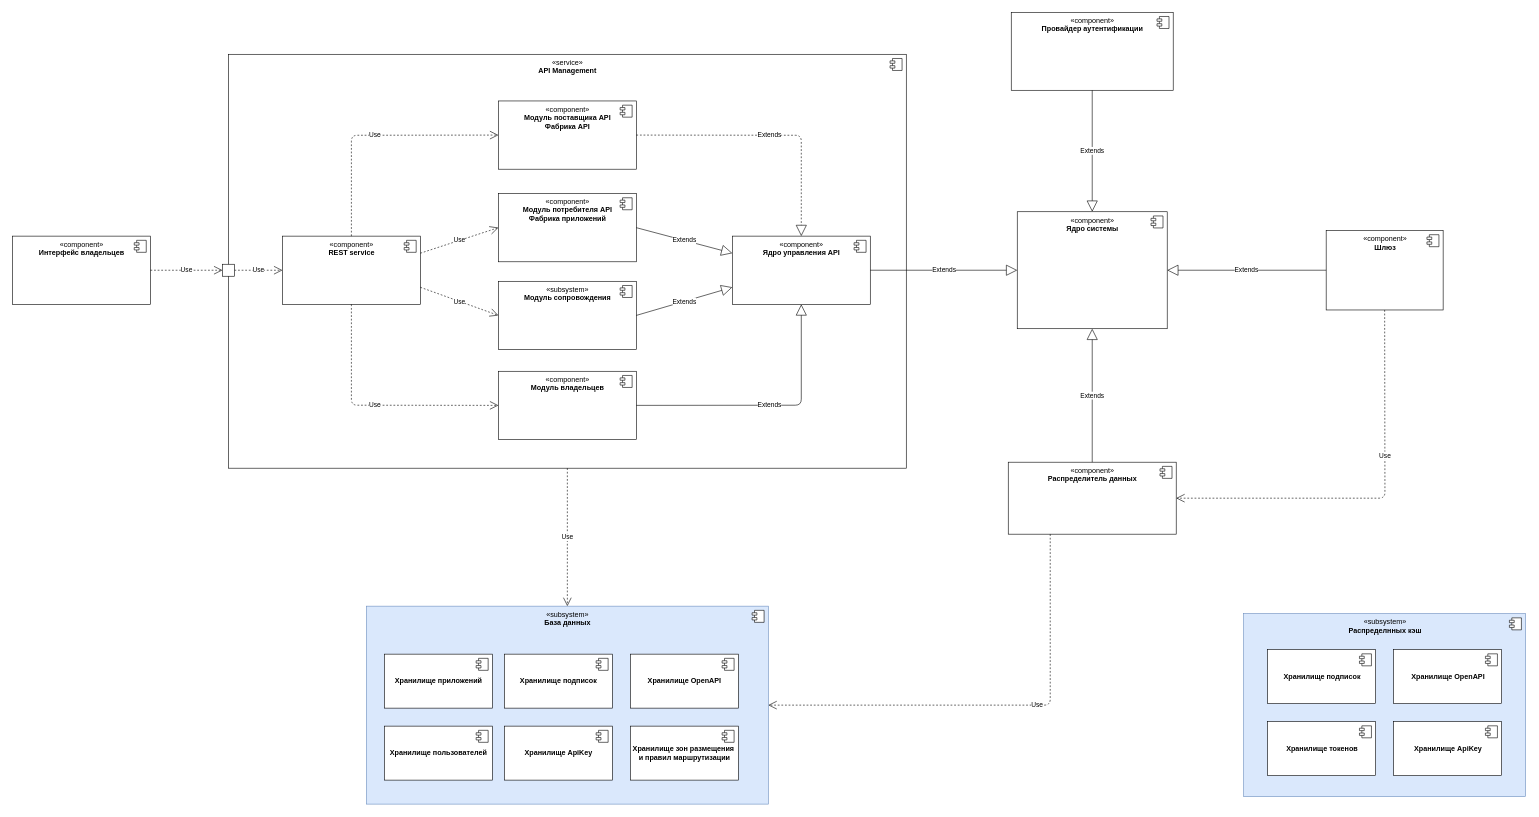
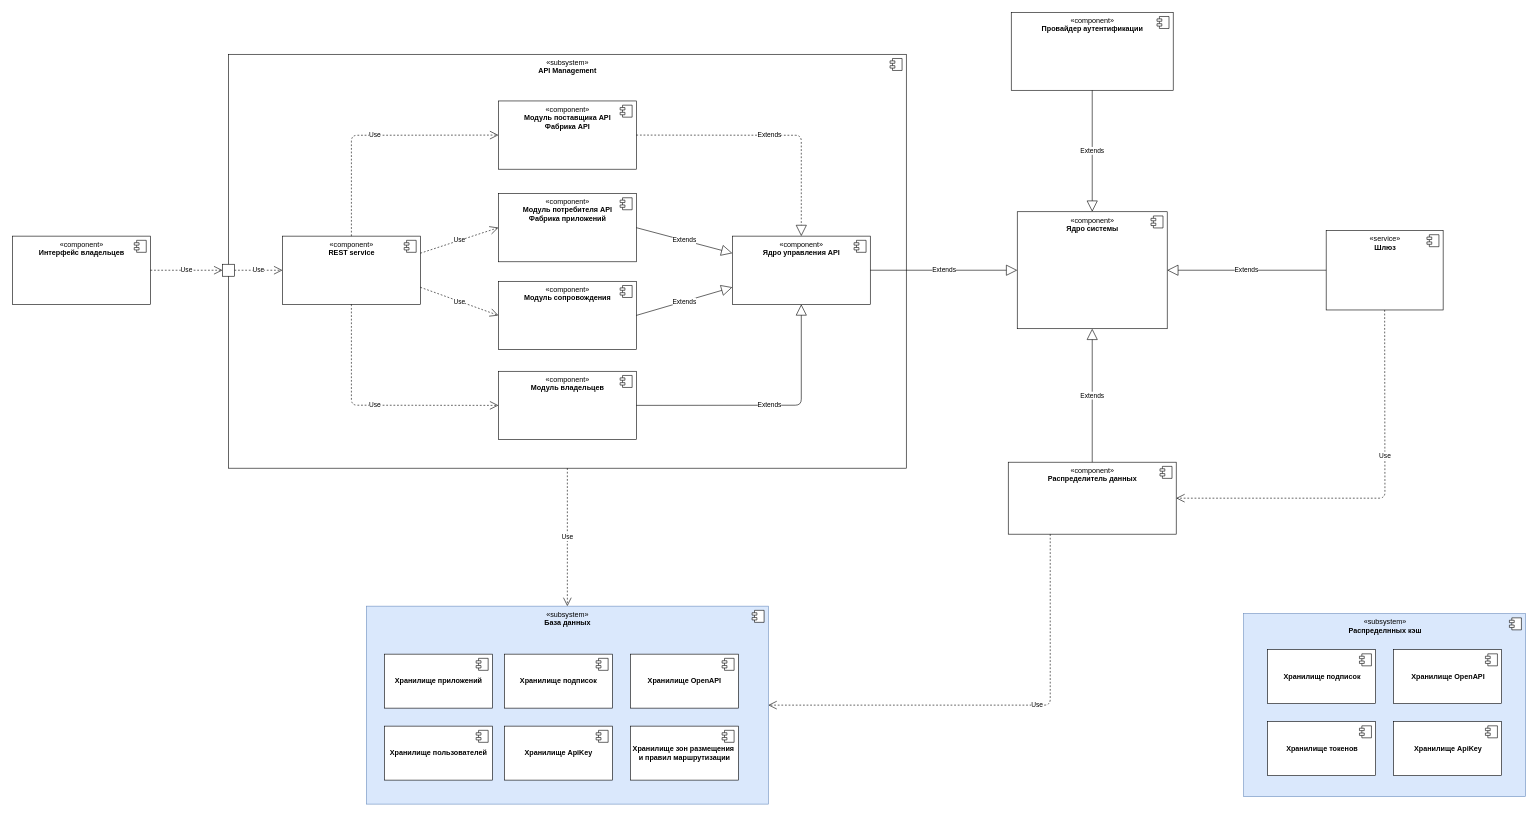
  <mxCell id="0" />
  <mxCell id="1" parent="0" />
- <mxCell id="2" value="«service»&lt;br&gt;&lt;b&gt;API Management&lt;/b&gt;" style="html=1;dropTarget=0;verticalAlign=top;" parent="1" vertex="1"><mxGeometry x="380" y="90" width="1130" height="690" as="geometry" /></mxCell>
+ <mxCell id="2" value="«subsystem»&lt;br&gt;&lt;b&gt;API Management&lt;/b&gt;" style="html=1;dropTarget=0;verticalAlign=top;" parent="1" vertex="1"><mxGeometry x="380" y="90" width="1130" height="690" as="geometry" /></mxCell>
  <mxCell id="3" value="" style="shape=module;jettyWidth=8;jettyHeight=4;" parent="2" vertex="1"><mxGeometry x="1" width="20" height="20" relative="1" as="geometry"><mxPoint x="-27" y="7" as="offset" /></mxGeometry></mxCell>
- <mxCell id="4" value="&lt;div align=&quot;center&quot;&gt;«component»&lt;/div&gt;&lt;div align=&quot;center&quot;&gt;&lt;b&gt;Шлюз&lt;/b&gt;&lt;br&gt;&lt;/div&gt;" style="html=1;dropTarget=0;align=center;horizontal=1;verticalAlign=top;" parent="1" vertex="1"><mxGeometry x="2210" y="383.75" width="195" height="132.5" as="geometry" /></mxCell>
+ <mxCell id="4" value="&lt;div align=&quot;center&quot;&gt;«service»&lt;/div&gt;&lt;div align=&quot;center&quot;&gt;&lt;b&gt;Шлюз&lt;/b&gt;&lt;br&gt;&lt;/div&gt;" style="html=1;dropTarget=0;align=center;horizontal=1;verticalAlign=top;" parent="1" vertex="1"><mxGeometry x="2210" y="383.75" width="195" height="132.5" as="geometry" /></mxCell>
  <mxCell id="5" value="" style="shape=module;jettyWidth=8;jettyHeight=4;" parent="4" vertex="1"><mxGeometry x="1" width="20" height="20" relative="1" as="geometry"><mxPoint x="-27" y="7" as="offset" /></mxGeometry></mxCell>
  <mxCell id="6" value="«subsystem»&lt;br&gt;&lt;b&gt;База данных&lt;br&gt;&lt;/b&gt;" style="html=1;dropTarget=0;verticalAlign=top;fillColor=#dae8fc;strokeColor=#6c8ebf;" parent="1" vertex="1"><mxGeometry x="610" y="1010" width="670" height="330" as="geometry" /></mxCell>
  <mxCell id="7" value="" style="shape=module;jettyWidth=8;jettyHeight=4;" parent="6" vertex="1"><mxGeometry x="1" width="20" height="20" relative="1" as="geometry"><mxPoint x="-27" y="7" as="offset" /></mxGeometry></mxCell>
  <mxCell id="8" value="«subsystem»&lt;br&gt;&lt;b&gt;Распределнных кэш &lt;br&gt;&lt;/b&gt;" style="html=1;dropTarget=0;verticalAlign=top;fillColor=#dae8fc;strokeColor=#6c8ebf;" parent="1" vertex="1"><mxGeometry x="2072.5" y="1022.5" width="470" height="305" as="geometry" /></mxCell>
  <mxCell id="9" value="" style="shape=module;jettyWidth=8;jettyHeight=4;" parent="8" vertex="1"><mxGeometry x="1" width="20" height="20" relative="1" as="geometry"><mxPoint x="-27" y="7" as="offset" /></mxGeometry></mxCell>
  <mxCell id="10" value="&lt;div align=&quot;center&quot;&gt;«component»&lt;/div&gt;&lt;div align=&quot;center&quot;&gt;&lt;b&gt;Ядро управления API&lt;/b&gt;&lt;br&gt;&lt;/div&gt;" style="html=1;dropTarget=0;align=center;horizontal=1;verticalAlign=top;" parent="1" vertex="1"><mxGeometry x="1220" y="393.13" width="230" height="113.75" as="geometry" /></mxCell>
  <mxCell id="11" value="" style="shape=module;jettyWidth=8;jettyHeight=4;" parent="10" vertex="1"><mxGeometry x="1" width="20" height="20" relative="1" as="geometry"><mxPoint x="-27" y="7" as="offset" /></mxGeometry></mxCell>
  <mxCell id="12" value="&lt;b&gt;Хранилище приложений&lt;br&gt;&lt;/b&gt;" style="html=1;dropTarget=0;verticalAlign=middle;" parent="1" vertex="1"><mxGeometry x="640" y="1090" width="180" height="90" as="geometry" /></mxCell>
  <mxCell id="13" value="" style="shape=module;jettyWidth=8;jettyHeight=4;" parent="12" vertex="1"><mxGeometry x="1" width="20" height="20" relative="1" as="geometry"><mxPoint x="-27" y="7" as="offset" /></mxGeometry></mxCell>
  <mxCell id="14" value="&lt;b&gt;Хранилище подписок&lt;br&gt;&lt;/b&gt;" style="html=1;dropTarget=0;verticalAlign=middle;" parent="1" vertex="1"><mxGeometry x="840" y="1090" width="180" height="90" as="geometry" /></mxCell>
  <mxCell id="15" value="" style="shape=module;jettyWidth=8;jettyHeight=4;" parent="14" vertex="1"><mxGeometry x="1" width="20" height="20" relative="1" as="geometry"><mxPoint x="-27" y="7" as="offset" /></mxGeometry></mxCell>
  <mxCell id="16" value="&lt;b&gt;Хранилище OpenAPI&lt;br&gt;&lt;/b&gt;" style="html=1;dropTarget=0;verticalAlign=middle;" parent="1" vertex="1"><mxGeometry x="1050" y="1090" width="180" height="90" as="geometry" /></mxCell>
  <mxCell id="17" value="" style="shape=module;jettyWidth=8;jettyHeight=4;" parent="16" vertex="1"><mxGeometry x="1" width="20" height="20" relative="1" as="geometry"><mxPoint x="-27" y="7" as="offset" /></mxGeometry></mxCell>
  <mxCell id="18" value="&lt;b&gt;Хранилище пользователей&lt;br&gt;&lt;/b&gt;" style="html=1;dropTarget=0;verticalAlign=middle;" parent="1" vertex="1"><mxGeometry x="640" y="1210" width="180" height="90" as="geometry" /></mxCell>
  <mxCell id="19" value="" style="shape=module;jettyWidth=8;jettyHeight=4;" parent="18" vertex="1"><mxGeometry x="1" width="20" height="20" relative="1" as="geometry"><mxPoint x="-27" y="7" as="offset" /></mxGeometry></mxCell>
  <mxCell id="20" value="&lt;div align=&quot;center&quot;&gt;«component»&lt;/div&gt;&lt;div align=&quot;center&quot;&gt;&lt;b&gt;Провайдер аутентификации&lt;br&gt;&lt;/b&gt;&lt;/div&gt;" style="html=1;dropTarget=0;align=center;horizontal=1;verticalAlign=top;" parent="1" vertex="1"><mxGeometry x="1685" y="20" width="270" height="130" as="geometry" /></mxCell>
  <mxCell id="21" value="" style="shape=module;jettyWidth=8;jettyHeight=4;" parent="20" vertex="1"><mxGeometry x="1" width="20" height="20" relative="1" as="geometry"><mxPoint x="-27" y="7" as="offset" /></mxGeometry></mxCell>
  <mxCell id="22" value="&lt;b&gt;Хранилище подписок&lt;br&gt;&lt;/b&gt;" style="html=1;dropTarget=0;verticalAlign=middle;" parent="1" vertex="1"><mxGeometry x="2112.5" y="1082.5" width="180" height="90" as="geometry" /></mxCell>
  <mxCell id="23" value="" style="shape=module;jettyWidth=8;jettyHeight=4;" parent="22" vertex="1"><mxGeometry x="1" width="20" height="20" relative="1" as="geometry"><mxPoint x="-27" y="7" as="offset" /></mxGeometry></mxCell>
  <mxCell id="24" value="&lt;b&gt;Хранилище OpenAPI&lt;br&gt;&lt;/b&gt;" style="html=1;dropTarget=0;verticalAlign=middle;" parent="1" vertex="1"><mxGeometry x="2322.5" y="1082.5" width="180" height="90" as="geometry" /></mxCell>
  <mxCell id="25" value="" style="shape=module;jettyWidth=8;jettyHeight=4;" parent="24" vertex="1"><mxGeometry x="1" width="20" height="20" relative="1" as="geometry"><mxPoint x="-27" y="7" as="offset" /></mxGeometry></mxCell>
  <mxCell id="26" value="&lt;b&gt;Хранилище токенов&lt;br&gt;&lt;/b&gt;" style="html=1;dropTarget=0;verticalAlign=middle;" parent="1" vertex="1"><mxGeometry x="2112.5" y="1202.5" width="180" height="90" as="geometry" /></mxCell>
  <mxCell id="27" value="" style="shape=module;jettyWidth=8;jettyHeight=4;" parent="26" vertex="1"><mxGeometry x="1" width="20" height="20" relative="1" as="geometry"><mxPoint x="-27" y="7" as="offset" /></mxGeometry></mxCell>
  <mxCell id="28" value="&lt;b&gt;Хранилище ApiKey&lt;br&gt;&lt;/b&gt;" style="html=1;dropTarget=0;verticalAlign=middle;" parent="1" vertex="1"><mxGeometry x="2322.5" y="1202.5" width="180" height="90" as="geometry" /></mxCell>
  <mxCell id="29" value="" style="shape=module;jettyWidth=8;jettyHeight=4;" parent="28" vertex="1"><mxGeometry x="1" width="20" height="20" relative="1" as="geometry"><mxPoint x="-27" y="7" as="offset" /></mxGeometry></mxCell>
  <mxCell id="30" value="&lt;b&gt;Хранилище ApiKey&lt;br&gt;&lt;/b&gt;" style="html=1;dropTarget=0;verticalAlign=middle;" parent="1" vertex="1"><mxGeometry x="840" y="1210" width="180" height="90" as="geometry" /></mxCell>
  <mxCell id="31" value="" style="shape=module;jettyWidth=8;jettyHeight=4;" parent="30" vertex="1"><mxGeometry x="1" width="20" height="20" relative="1" as="geometry"><mxPoint x="-27" y="7" as="offset" /></mxGeometry></mxCell>
  <mxCell id="32" value="«component»&lt;br&gt;&lt;b&gt;Распределитель данных&lt;br&gt;&lt;/b&gt;" style="html=1;dropTarget=0;verticalAlign=top;" parent="1" vertex="1"><mxGeometry x="1680" y="770" width="280" height="120" as="geometry" /></mxCell>
  <mxCell id="33" value="" style="shape=module;jettyWidth=8;jettyHeight=4;" parent="32" vertex="1"><mxGeometry x="1" width="20" height="20" relative="1" as="geometry"><mxPoint x="-27" y="7" as="offset" /></mxGeometry></mxCell>
  <mxCell id="34" value="«component»&lt;br&gt;&lt;b&gt;Ядро системы&lt;/b&gt;" style="html=1;dropTarget=0;verticalAlign=top;" parent="1" vertex="1"><mxGeometry x="1695" y="352.5" width="250" height="195" as="geometry" /></mxCell>
  <mxCell id="35" value="" style="shape=module;jettyWidth=8;jettyHeight=4;" parent="34" vertex="1"><mxGeometry x="1" width="20" height="20" relative="1" as="geometry"><mxPoint x="-27" y="7" as="offset" /></mxGeometry></mxCell>
  <mxCell id="36" value="&lt;div align=&quot;center&quot;&gt;«component»&lt;/div&gt;&lt;div align=&quot;center&quot;&gt;&lt;b&gt;Модуль поставщика API&lt;/b&gt;&lt;/div&gt;&lt;div align=&quot;center&quot;&gt;&lt;b&gt;Фабрика API&lt;/b&gt;&lt;/div&gt;" style="html=1;dropTarget=0;align=center;horizontal=1;verticalAlign=top;" parent="1" vertex="1"><mxGeometry x="830" y="167.81" width="230" height="113.75" as="geometry" /></mxCell>
  <mxCell id="37" value="" style="shape=module;jettyWidth=8;jettyHeight=4;" parent="36" vertex="1"><mxGeometry x="1" width="20" height="20" relative="1" as="geometry"><mxPoint x="-27" y="7" as="offset" /></mxGeometry></mxCell>
  <mxCell id="38" value="&lt;div align=&quot;center&quot;&gt;«component»&lt;/div&gt;&lt;div align=&quot;center&quot;&gt;&lt;b&gt;Модуль потребителя API&lt;/b&gt;&lt;/div&gt;&lt;div align=&quot;center&quot;&gt;&lt;b&gt;Фабрика приложений&lt;/b&gt;&lt;/div&gt;" style="html=1;dropTarget=0;align=center;horizontal=1;verticalAlign=top;" parent="1" vertex="1"><mxGeometry x="830" y="322.18" width="230" height="113.75" as="geometry" /></mxCell>
  <mxCell id="39" value="" style="shape=module;jettyWidth=8;jettyHeight=4;" parent="38" vertex="1"><mxGeometry x="1" width="20" height="20" relative="1" as="geometry"><mxPoint x="-27" y="7" as="offset" /></mxGeometry></mxCell>
- <mxCell id="40" value="&lt;div align=&quot;center&quot;&gt;«subsystem»&lt;/div&gt;&lt;div align=&quot;center&quot;&gt;&lt;b&gt;Модуль сопровождения&lt;/b&gt;&lt;/div&gt;" style="html=1;dropTarget=0;align=center;horizontal=1;verticalAlign=top;" parent="1" vertex="1"><mxGeometry x="830" y="468.43" width="230" height="113.75" as="geometry" /></mxCell>
+ <mxCell id="40" value="&lt;div align=&quot;center&quot;&gt;«component»&lt;/div&gt;&lt;div align=&quot;center&quot;&gt;&lt;b&gt;Модуль сопровождения&lt;/b&gt;&lt;/div&gt;" style="html=1;dropTarget=0;align=center;horizontal=1;verticalAlign=top;" parent="1" vertex="1"><mxGeometry x="830" y="468.43" width="230" height="113.75" as="geometry" /></mxCell>
  <mxCell id="41" value="" style="shape=module;jettyWidth=8;jettyHeight=4;" parent="40" vertex="1"><mxGeometry x="1" width="20" height="20" relative="1" as="geometry"><mxPoint x="-27" y="7" as="offset" /></mxGeometry></mxCell>
  <mxCell id="42" value="&lt;div align=&quot;center&quot;&gt;«component»&lt;/div&gt;&lt;div align=&quot;center&quot;&gt;&lt;b&gt;Модуль владельцев&lt;/b&gt;&lt;/div&gt;" style="html=1;dropTarget=0;align=center;horizontal=1;verticalAlign=top;" parent="1" vertex="1"><mxGeometry x="830" y="618.43" width="230" height="113.75" as="geometry" /></mxCell>
  <mxCell id="43" value="" style="shape=module;jettyWidth=8;jettyHeight=4;" parent="42" vertex="1"><mxGeometry x="1" width="20" height="20" relative="1" as="geometry"><mxPoint x="-27" y="7" as="offset" /></mxGeometry></mxCell>
  <mxCell id="44" value="&lt;div align=&quot;center&quot;&gt;«component»&lt;/div&gt;&lt;div align=&quot;center&quot;&gt;&lt;b&gt;Интерфейс владельцев&lt;/b&gt;&lt;/div&gt;" style="html=1;dropTarget=0;align=center;horizontal=1;verticalAlign=top;" parent="1" vertex="1"><mxGeometry x="20" y="393.13" width="230" height="113.75" as="geometry" /></mxCell>
  <mxCell id="45" value="" style="shape=module;jettyWidth=8;jettyHeight=4;" parent="44" vertex="1"><mxGeometry x="1" width="20" height="20" relative="1" as="geometry"><mxPoint x="-27" y="7" as="offset" /></mxGeometry></mxCell>
  <mxCell id="46" value="Use" style="endArrow=open;endSize=12;dashed=1;html=1;exitX=0.25;exitY=1;exitDx=0;exitDy=0;entryX=1;entryY=0.5;entryDx=0;entryDy=0;" parent="1" source="32" target="6" edge="1"><mxGeometry x="-0.186" width="160" relative="1" as="geometry"><mxPoint x="1580" y="1070.005" as="sourcePoint" /><mxPoint x="1825" y="1070" as="targetPoint" /><Array as="points"><mxPoint x="1750" y="1175" /></Array><mxPoint y="-1" as="offset" /></mxGeometry></mxCell>
  <mxCell id="47" value="Extends" style="endArrow=block;endSize=16;endFill=0;html=1;exitX=0.5;exitY=0;exitDx=0;exitDy=0;entryX=0.5;entryY=1;entryDx=0;entryDy=0;" parent="1" source="32" target="34" edge="1"><mxGeometry width="160" relative="1" as="geometry"><mxPoint x="1840" y="570" as="sourcePoint" /><mxPoint x="2000" y="570" as="targetPoint" /></mxGeometry></mxCell>
  <mxCell id="48" value="Extends" style="endArrow=block;endSize=16;endFill=0;html=1;exitX=0;exitY=0.5;exitDx=0;exitDy=0;entryX=1;entryY=0.5;entryDx=0;entryDy=0;" parent="1" source="4" target="34" edge="1"><mxGeometry width="160" relative="1" as="geometry"><mxPoint x="2090" y="658.43" as="sourcePoint" /><mxPoint x="2090" y="435.93" as="targetPoint" /></mxGeometry></mxCell>
  <mxCell id="49" value="Extends" style="endArrow=block;endSize=16;endFill=0;html=1;exitX=0.5;exitY=1;exitDx=0;exitDy=0;entryX=0.5;entryY=0;entryDx=0;entryDy=0;" parent="1" source="20" target="34" edge="1"><mxGeometry width="160" relative="1" as="geometry"><mxPoint x="2195" y="280.13" as="sourcePoint" /><mxPoint x="1930" y="280.13" as="targetPoint" /></mxGeometry></mxCell>
  <mxCell id="50" value="Extends" style="endArrow=block;endSize=16;endFill=0;html=1;exitX=1;exitY=0.5;exitDx=0;exitDy=0;entryX=0;entryY=0.5;entryDx=0;entryDy=0;" parent="1" source="10" target="34" edge="1"><mxGeometry width="160" relative="1" as="geometry"><mxPoint x="1620" y="424.06" as="sourcePoint" /><mxPoint x="1620" y="626.56" as="targetPoint" /></mxGeometry></mxCell>
  <mxCell id="51" value="Extends" style="endArrow=block;endSize=16;endFill=0;html=1;entryX=0.5;entryY=1;entryDx=0;entryDy=0;exitX=1;exitY=0.5;exitDx=0;exitDy=0;" parent="1" source="42" target="10" edge="1"><mxGeometry width="160" relative="1" as="geometry"><mxPoint x="1130" y="677.505" as="sourcePoint" /><mxPoint x="1340" y="540" as="targetPoint" /><Array as="points"><mxPoint x="1335" y="675" /></Array></mxGeometry></mxCell>
  <mxCell id="52" value="Extends" style="endArrow=block;endSize=16;endFill=0;html=1;exitX=1;exitY=0.5;exitDx=0;exitDy=0;entryX=0.5;entryY=0;entryDx=0;entryDy=0;dashed=1;" parent="1" source="36" target="10" edge="1"><mxGeometry width="160" relative="1" as="geometry"><mxPoint x="1110" y="322.178" as="sourcePoint" /><mxPoint x="1335" y="380" as="targetPoint" /><Array as="points"><mxPoint x="1335" y="225" /></Array></mxGeometry></mxCell>
  <mxCell id="53" value="Extends" style="endArrow=block;endSize=16;endFill=0;html=1;exitX=1;exitY=0.5;exitDx=0;exitDy=0;entryX=0;entryY=0.25;entryDx=0;entryDy=0;" parent="1" source="38" target="10" edge="1"><mxGeometry width="160" relative="1" as="geometry"><mxPoint x="1070" y="234.685" as="sourcePoint" /><mxPoint x="1345" y="403.13" as="targetPoint" /></mxGeometry></mxCell>
  <mxCell id="54" value="Extends" style="endArrow=block;endSize=16;endFill=0;html=1;exitX=1;exitY=0.5;exitDx=0;exitDy=0;entryX=0;entryY=0.75;entryDx=0;entryDy=0;" parent="1" source="40" target="10" edge="1"><mxGeometry width="160" relative="1" as="geometry"><mxPoint x="1070" y="389.055" as="sourcePoint" /><mxPoint x="1230" y="431.568" as="targetPoint" /></mxGeometry></mxCell>
  <mxCell id="55" value="Use" style="endArrow=open;endSize=12;dashed=1;html=1;exitX=1;exitY=0.5;exitDx=0;exitDy=0;entryX=0;entryY=0.5;entryDx=0;entryDy=0;" parent="1" source="60" target="62" edge="1"><mxGeometry width="160" relative="1" as="geometry"><mxPoint x="580" y="224.685" as="sourcePoint" /><mxPoint x="810" y="410" as="targetPoint" /></mxGeometry></mxCell>
  <mxCell id="56" value="Use" style="endArrow=open;endSize=12;dashed=1;html=1;exitX=0.5;exitY=1;exitDx=0;exitDy=0;entryX=1;entryY=0.5;entryDx=0;entryDy=0;" parent="1" source="4" target="32" edge="1"><mxGeometry x="-0.263" width="160" relative="1" as="geometry"><mxPoint x="2112.5" y="580.75" as="sourcePoint" /><mxPoint x="2272.5" y="580.75" as="targetPoint" /><Array as="points"><mxPoint x="2308" y="830" /></Array><mxPoint y="-1" as="offset" /></mxGeometry></mxCell>
  <mxCell id="57" value="Use" style="endArrow=open;endSize=12;dashed=1;html=1;exitX=0.5;exitY=1;exitDx=0;exitDy=0;entryX=0.5;entryY=0;entryDx=0;entryDy=0;" parent="1" source="2" target="6" edge="1"><mxGeometry width="160" relative="1" as="geometry"><mxPoint x="1480" y="820" as="sourcePoint" /><mxPoint x="1640" y="820" as="targetPoint" /></mxGeometry></mxCell>
  <mxCell id="58" value="&lt;b&gt;Хранилище зон размещения&amp;nbsp;&lt;br&gt;и правил маршрутизации&lt;br&gt;&lt;/b&gt;" style="html=1;dropTarget=0;verticalAlign=middle;" vertex="1" parent="1"><mxGeometry x="1050" y="1210" width="180" height="90" as="geometry" /></mxCell>
  <mxCell id="59" value="" style="shape=module;jettyWidth=8;jettyHeight=4;" vertex="1" parent="58"><mxGeometry x="1" width="20" height="20" relative="1" as="geometry"><mxPoint x="-27" y="7" as="offset" /></mxGeometry></mxCell>
  <mxCell id="60" value="" style="whiteSpace=wrap;html=1;aspect=fixed;" vertex="1" parent="1"><mxGeometry x="370" y="440.01" width="20" height="20" as="geometry" /></mxCell>
  <mxCell id="61" value="Use" style="endArrow=open;endSize=12;dashed=1;html=1;exitX=1;exitY=0.5;exitDx=0;exitDy=0;entryX=0;entryY=0.5;entryDx=0;entryDy=0;" edge="1" parent="1" source="44" target="60"><mxGeometry width="160" relative="1" as="geometry"><mxPoint x="745" y="450" as="sourcePoint" /><mxPoint x="830" y="234.68" as="targetPoint" /></mxGeometry></mxCell>
  <mxCell id="62" value="&lt;div align=&quot;center&quot;&gt;«component»&lt;/div&gt;&lt;div align=&quot;center&quot;&gt;&lt;b&gt;REST service&lt;/b&gt;&lt;/div&gt;" style="html=1;dropTarget=0;align=center;horizontal=1;verticalAlign=top;" vertex="1" parent="1"><mxGeometry x="470" y="393.14" width="230" height="113.75" as="geometry" /></mxCell>
  <mxCell id="63" value="" style="shape=module;jettyWidth=8;jettyHeight=4;" vertex="1" parent="62"><mxGeometry x="1" width="20" height="20" relative="1" as="geometry"><mxPoint x="-27" y="7" as="offset" /></mxGeometry></mxCell>
  <mxCell id="64" value="Use" style="endArrow=open;endSize=12;dashed=1;html=1;exitX=1;exitY=0.25;exitDx=0;exitDy=0;entryX=0;entryY=0.5;entryDx=0;entryDy=0;" edge="1" parent="1" source="62" target="38"><mxGeometry width="160" relative="1" as="geometry"><mxPoint x="700" y="340" as="sourcePoint" /><mxPoint x="780" y="340.005" as="targetPoint" /></mxGeometry></mxCell>
  <mxCell id="65" value="Use" style="endArrow=open;endSize=12;dashed=1;html=1;exitX=1;exitY=0.75;exitDx=0;exitDy=0;entryX=0;entryY=0.5;entryDx=0;entryDy=0;" edge="1" parent="1" source="62" target="40"><mxGeometry width="160" relative="1" as="geometry"><mxPoint x="710" y="431.577" as="sourcePoint" /><mxPoint x="840" y="389.055" as="targetPoint" /></mxGeometry></mxCell>
  <mxCell id="66" value="Use" style="endArrow=open;endSize=12;dashed=1;html=1;exitX=0.5;exitY=0;exitDx=0;exitDy=0;entryX=0;entryY=0.5;entryDx=0;entryDy=0;" edge="1" parent="1" source="62" target="36"><mxGeometry width="160" relative="1" as="geometry"><mxPoint x="610" y="364.707" as="sourcePoint" /><mxPoint x="740" y="322.185" as="targetPoint" /><Array as="points"><mxPoint x="585" y="225" /></Array></mxGeometry></mxCell>
  <mxCell id="67" value="Use" style="endArrow=open;endSize=12;dashed=1;html=1;exitX=0.5;exitY=1;exitDx=0;exitDy=0;entryX=0;entryY=0.5;entryDx=0;entryDy=0;" edge="1" parent="1" source="62" target="42"><mxGeometry width="160" relative="1" as="geometry"><mxPoint x="630" y="582.182" as="sourcePoint" /><mxPoint x="760" y="629.035" as="targetPoint" /><Array as="points"><mxPoint x="585" y="675" /></Array></mxGeometry></mxCell>
